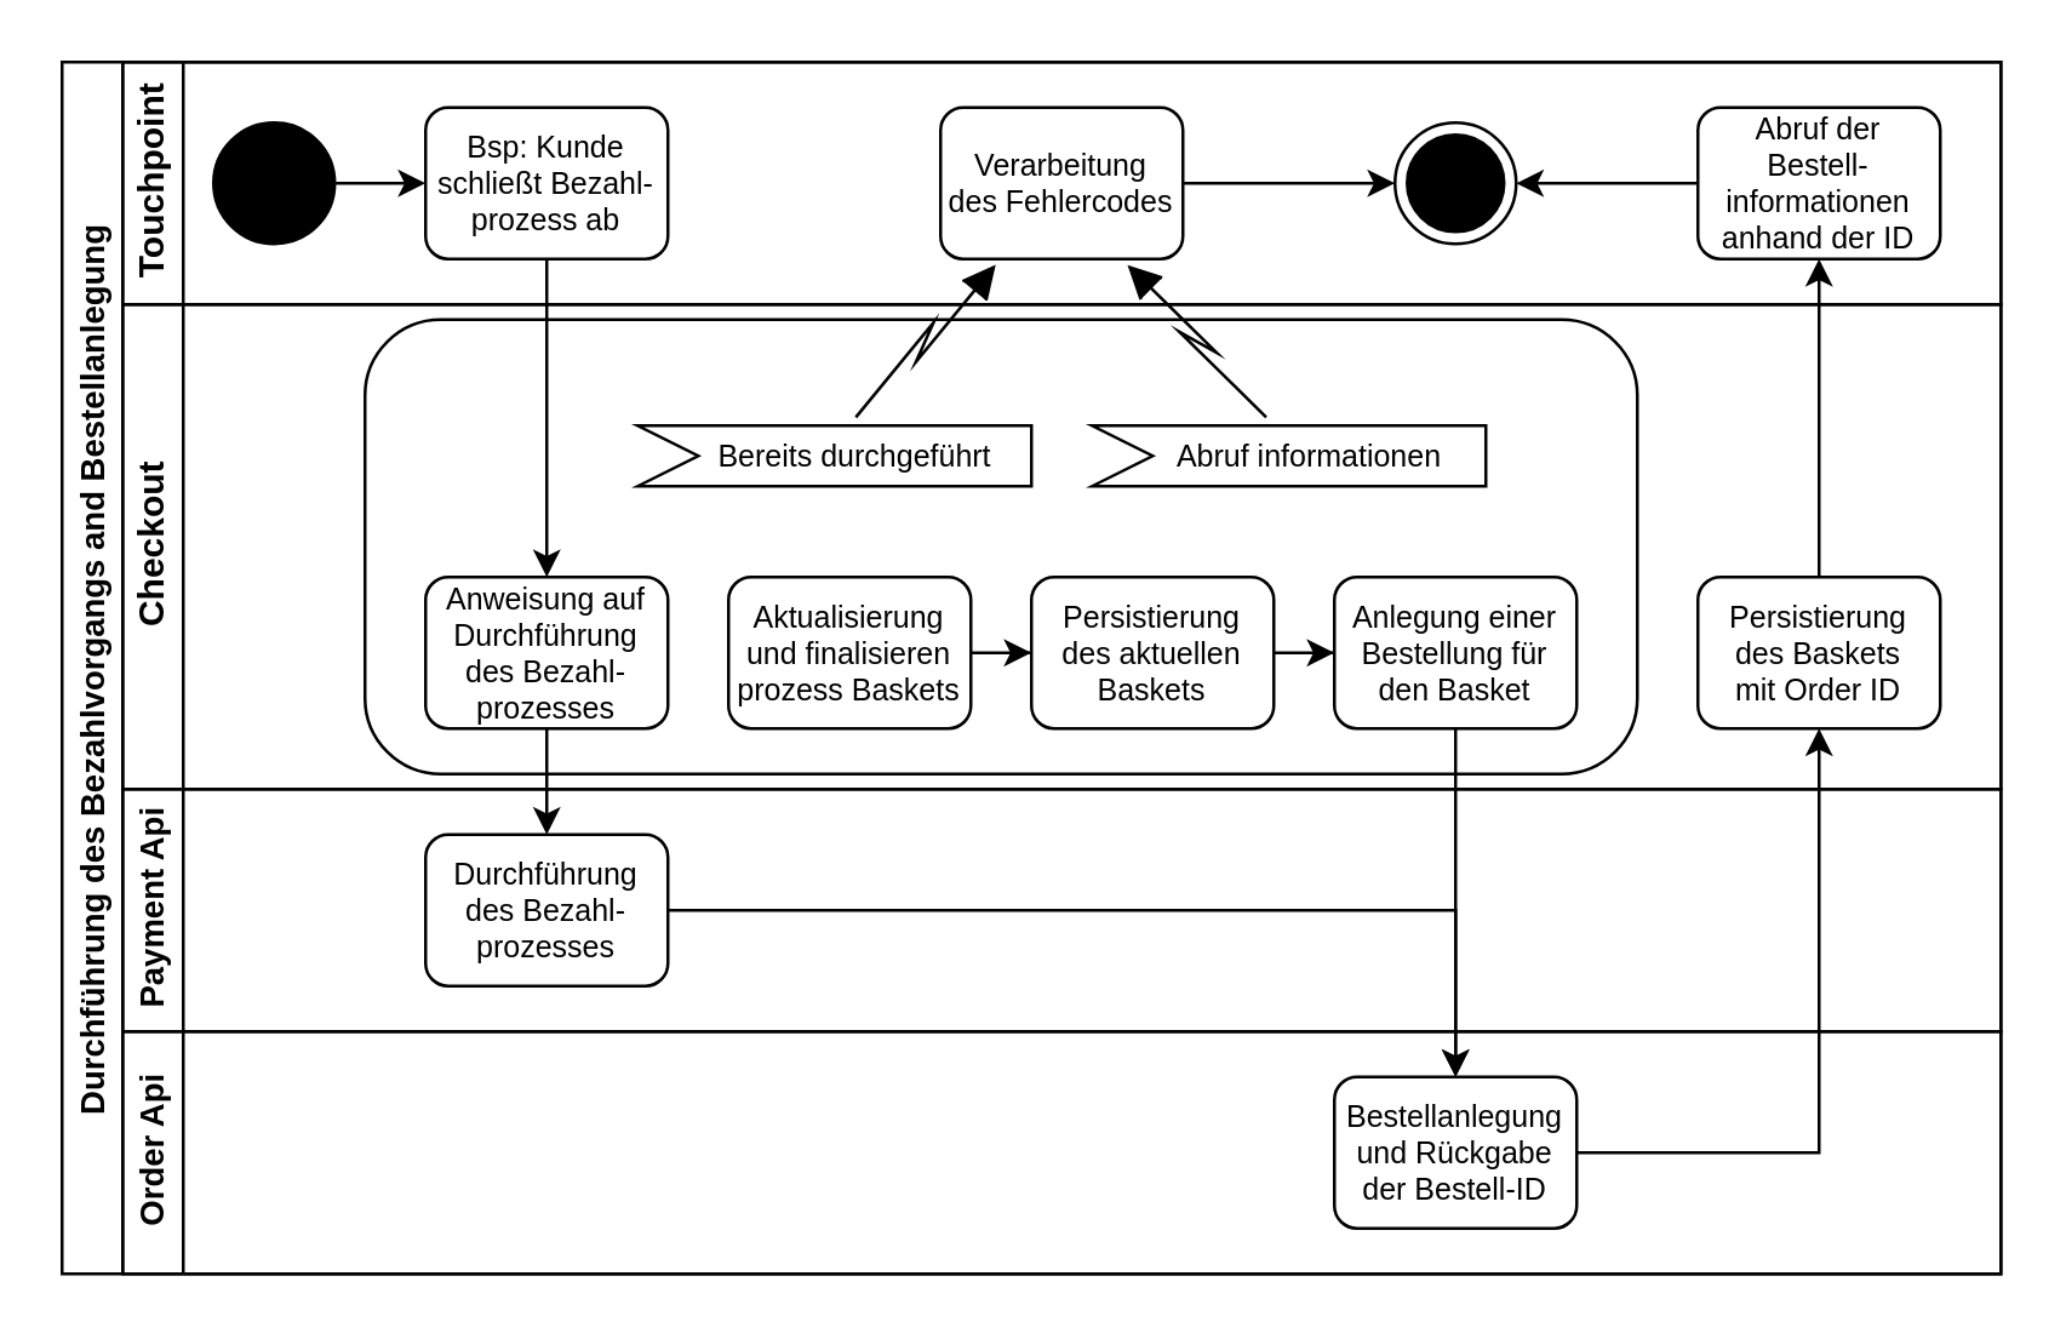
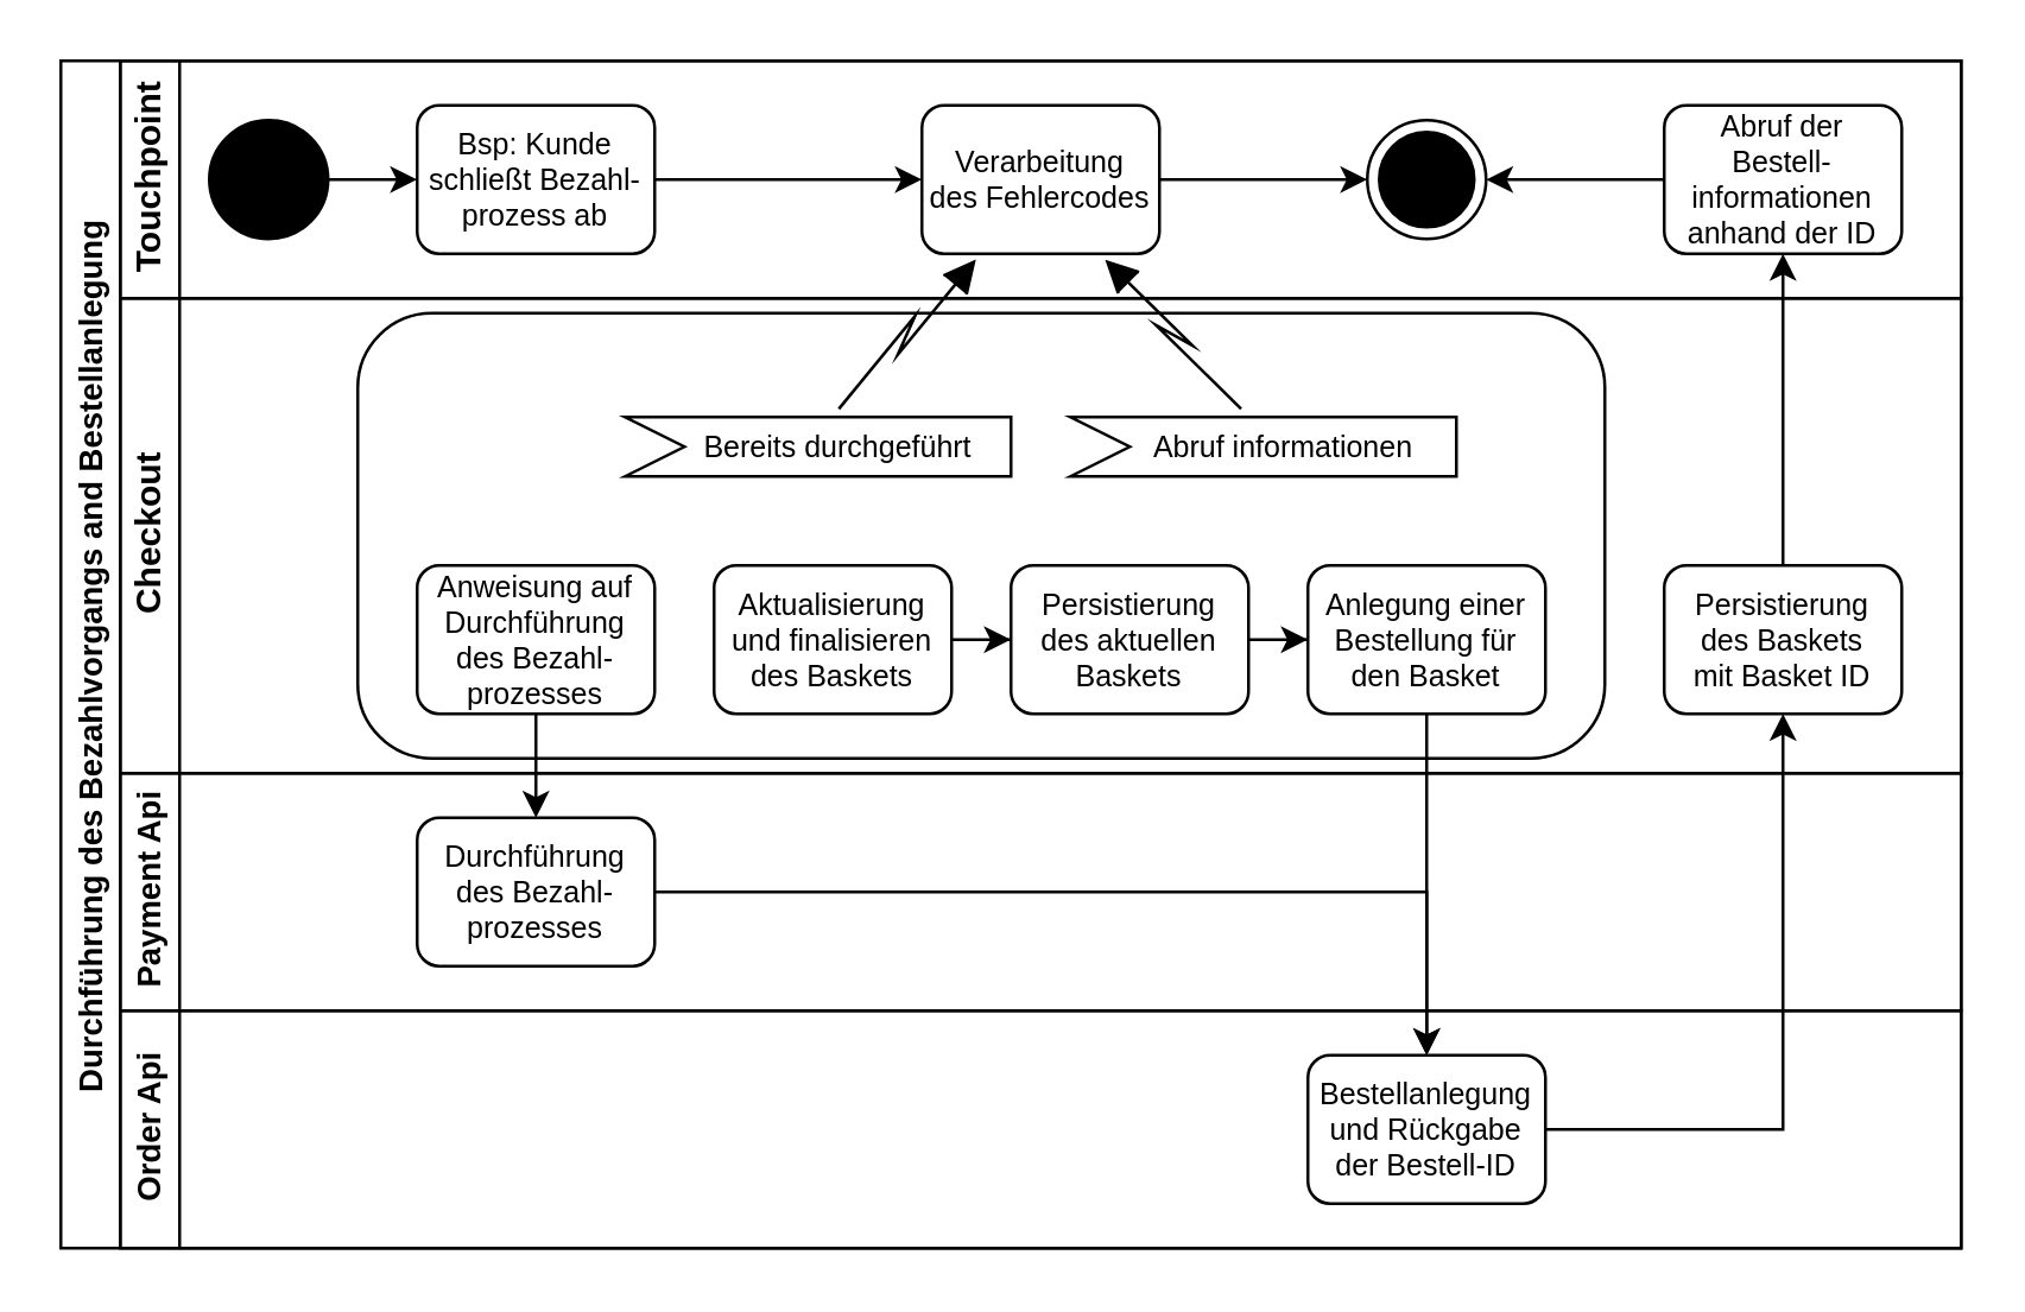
  <mxCell id="0" />
  <mxCell id="1" parent="0" />
  <mxCell id="2" value="Durchführung des Bezahlvorgangs and Bestellanlegung" style="swimlane;childLayout=stackLayout;resizeParent=1;resizeParentMax=0;horizontal=0;startSize=20;horizontalStack=0;fontColor=#000000;strokeColor=#000000;fontSize=11;fillColor=none;" parent="1" vertex="1"><mxGeometry x="20" y="20" width="640" height="400" as="geometry" /></mxCell>
  <mxCell id="3" value="Touchpoint" style="swimlane;html=1;startSize=20;horizontal=0;fontColor=#000000;strokeColor=#000000;fillColor=none;" parent="2" vertex="1"><mxGeometry x="20" width="620" height="80" as="geometry" /></mxCell>
  <mxCell id="4" value="" style="edgeStyle=orthogonalEdgeStyle;rounded=0;orthogonalLoop=1;jettySize=auto;html=1;fontColor=#000000;strokeColor=#000000;" parent="3" source="5" target="6" edge="1"><mxGeometry relative="1" as="geometry" /></mxCell>
  <mxCell id="5" value="" style="ellipse;whiteSpace=wrap;html=1;fontColor=#000000;strokeColor=#000000;fillColor=#000000;" parent="3" vertex="1"><mxGeometry x="30" y="20" width="40" height="40" as="geometry" /></mxCell>
  <mxCell id="6" value="Bsp: Kunde&#10;schließt Bezahl-&#10;prozess ab" style="rounded=1;fontFamily=Helvetica;fontSize=10;fontColor=#000000;align=center;strokeColor=#000000;fillColor=#FFFFFF;" parent="3" vertex="1"><mxGeometry x="100" y="15" width="80" height="50" as="geometry" /></mxCell>
  <mxCell id="7" style="edgeStyle=orthogonalEdgeStyle;rounded=0;orthogonalLoop=1;jettySize=auto;html=1;fontSize=10;fontColor=#000000;strokeColor=#000000;" parent="3" source="8" target="9" edge="1"><mxGeometry relative="1" as="geometry" /></mxCell>
  <mxCell id="8" value="Verarbeitung&#10;des Fehlercodes" style="rounded=1;fontFamily=Helvetica;fontSize=10;fontColor=#000000;align=center;strokeColor=#000000;fillColor=#FFFFFF;" parent="3" vertex="1"><mxGeometry x="270" y="15" width="80" height="50" as="geometry" /></mxCell>
  <mxCell id="9" value="" style="ellipse;html=1;shape=endState;fillColor=#000000;strokeColor=#000000;fontSize=10;fontColor=#000000;" parent="3" vertex="1"><mxGeometry x="420" y="20" width="40" height="40" as="geometry" /></mxCell>
  <mxCell id="10" style="edgeStyle=orthogonalEdgeStyle;rounded=0;orthogonalLoop=1;jettySize=auto;html=1;entryX=1;entryY=0.5;entryDx=0;entryDy=0;fontSize=11;fontColor=#000000;strokeColor=#000000;" parent="3" source="11" target="9" edge="1"><mxGeometry relative="1" as="geometry" /></mxCell>
  <mxCell id="11" value="Abruf der&#10;Bestell-&#10;informationen&#10;anhand der ID" style="rounded=1;fontFamily=Helvetica;fontSize=10;fontColor=#000000;align=center;strokeColor=#000000;fillColor=#FFFFFF;" parent="3" vertex="1"><mxGeometry x="520" y="15" width="80" height="50" as="geometry" /></mxCell>
- <mxCell id="12" style="edgeStyle=orthogonalEdgeStyle;rounded=0;orthogonalLoop=1;jettySize=auto;html=1;fontSize=10;fontColor=#000000;strokeColor=#000000;" parent="2" source="6" target="17" edge="1"><mxGeometry relative="1" as="geometry"><mxPoint x="160" y="100" as="targetPoint" /></mxGeometry></mxCell>
+ <mxCell id="12" style="edgeStyle=orthogonalEdgeStyle;rounded=0;orthogonalLoop=1;jettySize=auto;html=1;fontSize=10;fontColor=#000000;strokeColor=#000000;" parent="2" source="6" target="8" edge="1"><mxGeometry relative="1" as="geometry"><mxPoint x="160" y="100" as="targetPoint" /></mxGeometry></mxCell>
  <mxCell id="13" value="Checkout" style="swimlane;html=1;startSize=20;horizontal=0;fontColor=#000000;strokeColor=#000000;fillColor=none;" parent="2" vertex="1"><mxGeometry x="20" y="80" width="620" height="160" as="geometry" /></mxCell>
  <mxCell id="14" value="" style="html=1;align=right;verticalAlign=top;rounded=1;absoluteArcSize=1;arcSize=50;dashed=0;spacingTop=10;spacingRight=30;sketch=0;fillStyle=auto;fillColor=none;strokeColor=#000000;" parent="13" vertex="1"><mxGeometry x="80" y="5" width="420" height="150" as="geometry" /></mxCell>
  <mxCell id="15" style="edgeStyle=orthogonalEdgeStyle;rounded=0;orthogonalLoop=1;jettySize=auto;html=1;fontSize=11;fontColor=#000000;strokeColor=#000000;" parent="13" source="16" target="19" edge="1"><mxGeometry relative="1" as="geometry"><mxPoint x="300" y="125" as="targetPoint" /></mxGeometry></mxCell>
- <mxCell id="16" value="Aktualisierung&#10;und finalisieren&#10;prozess Baskets" style="rounded=1;fontFamily=Helvetica;fontSize=10;fontColor=#000000;align=center;strokeColor=#000000;fillColor=#FFFFFF;" parent="13" vertex="1"><mxGeometry x="200" y="90" width="80" height="50" as="geometry" /></mxCell>
+ <mxCell id="16" value="Aktualisierung&#10;und finalisieren&#10;des Baskets" style="rounded=1;fontFamily=Helvetica;fontSize=10;fontColor=#000000;align=center;strokeColor=#000000;fillColor=#FFFFFF;" parent="13" vertex="1"><mxGeometry x="200" y="90" width="80" height="50" as="geometry" /></mxCell>
  <mxCell id="17" value="Anweisung auf&#10;Durchführung&#10;des Bezahl-&#10;prozesses" style="rounded=1;fontFamily=Helvetica;fontSize=10;fontColor=#000000;align=center;strokeColor=#000000;fillColor=#FFFFFF;" parent="13" vertex="1"><mxGeometry x="100" y="90" width="80" height="50" as="geometry" /></mxCell>
  <mxCell id="18" style="edgeStyle=orthogonalEdgeStyle;rounded=0;orthogonalLoop=1;jettySize=auto;html=1;fontSize=11;fontColor=#000000;strokeColor=#000000;" parent="13" source="19" target="20" edge="1"><mxGeometry relative="1" as="geometry" /></mxCell>
  <mxCell id="19" value="Persistierung&#10;des aktuellen&#10;Baskets" style="rounded=1;fontFamily=Helvetica;fontSize=10;fontColor=#000000;align=center;strokeColor=#000000;fillColor=#FFFFFF;" parent="13" vertex="1"><mxGeometry x="300" y="90" width="80" height="50" as="geometry" /></mxCell>
  <mxCell id="20" value="Anlegung einer&#10;Bestellung für&#10;den Basket" style="rounded=1;fontFamily=Helvetica;fontSize=10;fontColor=#000000;align=center;strokeColor=#000000;fillColor=#FFFFFF;" parent="13" vertex="1"><mxGeometry x="400" y="90" width="80" height="50" as="geometry" /></mxCell>
- <mxCell id="21" value="Persistierung&#10;des Baskets&#10;mit Order ID" style="rounded=1;fontFamily=Helvetica;fontSize=10;fontColor=#000000;align=center;strokeColor=#000000;fillColor=#FFFFFF;" parent="13" vertex="1"><mxGeometry x="520" y="90" width="80" height="50" as="geometry" /></mxCell>
+ <mxCell id="21" value="Persistierung&#10;des Baskets&#10;mit Basket ID" style="rounded=1;fontFamily=Helvetica;fontSize=10;fontColor=#000000;align=center;strokeColor=#000000;fillColor=#FFFFFF;" parent="13" vertex="1"><mxGeometry x="520" y="90" width="80" height="50" as="geometry" /></mxCell>
  <mxCell id="22" value="Bereits durchgeführt" style="shape=mxgraph.infographic.ribbonSimple;notch1=20;notch2=0;align=center;verticalAlign=middle;fontSize=10;fontStyle=0;fillColor=#FFFFFF;flipH=0;spacingRight=0;spacingLeft=14;rounded=1;sketch=0;fillStyle=auto;strokeColor=#000000;fontColor=#000000;" parent="13" vertex="1"><mxGeometry x="170" y="40" width="130" height="20" as="geometry" /></mxCell>
  <mxCell id="23" value="Abruf informationen" style="shape=mxgraph.infographic.ribbonSimple;notch1=20;notch2=0;align=center;verticalAlign=middle;fontSize=10;fontStyle=0;fillColor=#FFFFFF;flipH=0;spacingRight=0;spacingLeft=14;rounded=1;sketch=0;fillStyle=auto;strokeColor=#000000;fontColor=#000000;" parent="13" vertex="1"><mxGeometry x="320" y="40" width="130" height="20" as="geometry" /></mxCell>
  <mxCell id="24" value="Payment Api" style="swimlane;html=1;startSize=20;horizontal=0;fontColor=#000000;strokeColor=#000000;fontSize=11;fillColor=none;" parent="2" vertex="1"><mxGeometry x="20" y="240" width="620" height="80" as="geometry" /></mxCell>
  <mxCell id="25" value="Durchführung&#10;des Bezahl-&#10;prozesses" style="rounded=1;fontFamily=Helvetica;fontSize=10;fontColor=#000000;align=center;strokeColor=#000000;fillColor=#FFFFFF;" parent="24" vertex="1"><mxGeometry x="100" y="15" width="80" height="50" as="geometry" /></mxCell>
  <mxCell id="26" value="Order Api" style="swimlane;html=1;startSize=20;horizontal=0;fontColor=#000000;strokeColor=#000000;fontSize=11;fillColor=none;" parent="2" vertex="1"><mxGeometry x="20" y="320" width="620" height="80" as="geometry" /></mxCell>
  <mxCell id="27" value="Bestellanlegung&#10;und Rückgabe&#10;der Bestell-ID" style="rounded=1;fontFamily=Helvetica;fontSize=10;fontColor=#000000;align=center;strokeColor=#000000;fillColor=#FFFFFF;" parent="26" vertex="1"><mxGeometry x="400" y="15" width="80" height="50" as="geometry" /></mxCell>
  <mxCell id="28" style="edgeStyle=orthogonalEdgeStyle;rounded=0;orthogonalLoop=1;jettySize=auto;html=1;fontSize=11;fontColor=#000000;strokeColor=#000000;" parent="2" source="17" target="25" edge="1"><mxGeometry relative="1" as="geometry" /></mxCell>
  <mxCell id="29" style="edgeStyle=orthogonalEdgeStyle;rounded=0;orthogonalLoop=1;jettySize=auto;html=1;fontSize=11;fontColor=#000000;strokeColor=#000000;" parent="2" source="20" target="27" edge="1"><mxGeometry relative="1" as="geometry" /></mxCell>
  <mxCell id="30" style="edgeStyle=orthogonalEdgeStyle;rounded=0;orthogonalLoop=1;jettySize=auto;html=1;entryX=0.5;entryY=1;entryDx=0;entryDy=0;fontSize=11;fontColor=#000000;strokeColor=#000000;" parent="2" source="27" target="21" edge="1"><mxGeometry relative="1" as="geometry" /></mxCell>
  <mxCell id="31" style="edgeStyle=orthogonalEdgeStyle;rounded=0;orthogonalLoop=1;jettySize=auto;html=1;entryX=0.5;entryY=1;entryDx=0;entryDy=0;fontSize=11;fontColor=#000000;strokeColor=#000000;" parent="2" source="21" target="11" edge="1"><mxGeometry relative="1" as="geometry" /></mxCell>
  <mxCell id="32" style="edgeStyle=orthogonalEdgeStyle;rounded=0;orthogonalLoop=1;jettySize=auto;html=1;exitX=1;exitY=0.5;exitDx=0;exitDy=0;fontSize=10;fontColor=#000000;strokeColor=#000000;" parent="2" source="25" target="27" edge="1"><mxGeometry relative="1" as="geometry" /></mxCell>
  <mxCell id="33" value="" style="shape=mxgraph.lean_mapping.electronic_info_flow_edge;html=1;rounded=0;fontSize=12;fontColor=#000000;endArrow=classic;endFill=1;strokeColor=#000000;entryX=0.25;entryY=1;entryDx=0;entryDy=0;exitX=0;exitY=0;exitDx=69.5;exitDy=0;exitPerimeter=0;" parent="2" source="22" target="8" edge="1"><mxGeometry width="160" relative="1" as="geometry"><mxPoint x="-19" y="-2590" as="sourcePoint" /><mxPoint x="310" y="70" as="targetPoint" /><Array as="points"><mxPoint x="260" y="100" /></Array></mxGeometry></mxCell>
  <mxCell id="34" value="" style="shape=mxgraph.lean_mapping.electronic_info_flow_edge;html=1;rounded=0;fontSize=12;fontColor=#000000;endArrow=classic;endFill=1;strokeColor=#000000;entryX=0.75;entryY=1;entryDx=0;entryDy=0;exitX=0;exitY=0;exitDx=60;exitDy=0;exitPerimeter=0;" parent="2" source="23" target="8" edge="1"><mxGeometry width="160" relative="1" as="geometry"><mxPoint x="259.5" y="-1290" as="sourcePoint" /><mxPoint x="350" y="70" as="targetPoint" /><Array as="points"><mxPoint x="270" y="110" /></Array></mxGeometry></mxCell>
